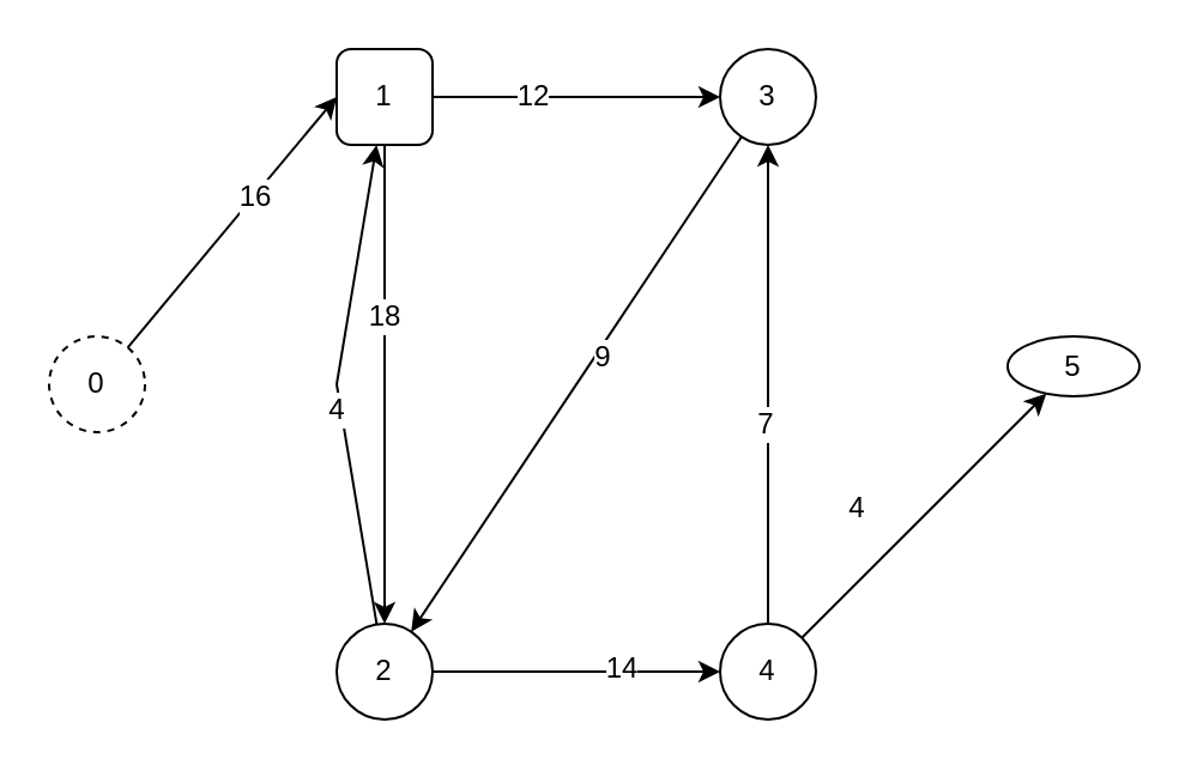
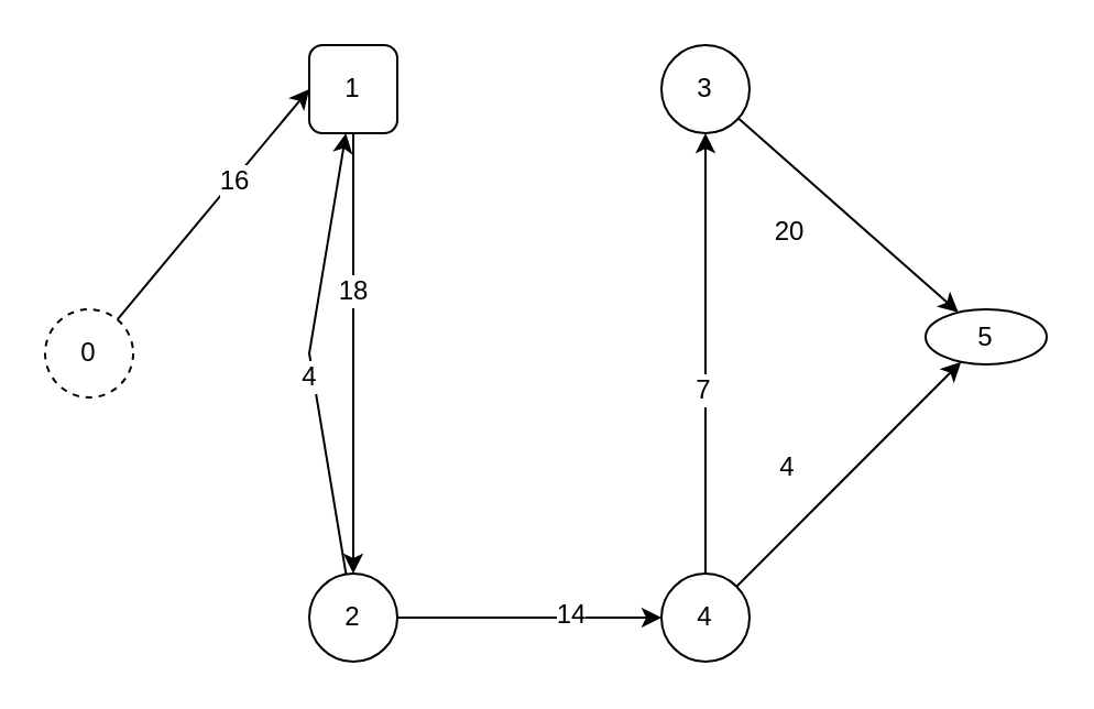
  <mxCell id="0" />
  <mxCell id="1" parent="0" />
  <mxCell id="2" style="rounded=0;orthogonalLoop=1;jettySize=auto;html=1;entryX=0;entryY=0.5;entryDx=0;entryDy=0;" edge="1" parent="1" source="4" target="9"><mxGeometry relative="1" as="geometry" /></mxCell>
  <mxCell id="3" value="16" style="text;html=1;resizable=0;points=[];align=center;verticalAlign=middle;labelBackgroundColor=#ffffff;" vertex="1" connectable="0" parent="2"><mxGeometry x="0.2" relative="1" as="geometry"><mxPoint as="offset" /></mxGeometry></mxCell>
  <mxCell id="4" value="0" style="ellipse;whiteSpace=wrap;html=1;aspect=fixed;dashed=1;" vertex="1" parent="1"><mxGeometry x="20" y="140" width="40" height="40" as="geometry" /></mxCell>
- <mxCell id="5" style="edgeStyle=orthogonalEdgeStyle;curved=1;rounded=0;orthogonalLoop=1;jettySize=auto;html=1;" edge="1" parent="1" source="9" target="19"><mxGeometry relative="1" as="geometry" /></mxCell>
- <mxCell id="6" value="12" style="text;html=1;resizable=0;points=[];align=center;verticalAlign=middle;labelBackgroundColor=#ffffff;" vertex="1" connectable="0" parent="5"><mxGeometry x="-0.317" y="1" relative="1" as="geometry"><mxPoint as="offset" /></mxGeometry></mxCell>
  <mxCell id="7" style="edgeStyle=orthogonalEdgeStyle;curved=1;rounded=0;orthogonalLoop=1;jettySize=auto;html=1;" edge="1" parent="1" source="9" target="14"><mxGeometry relative="1" as="geometry"><Array as="points"><mxPoint x="160" y="160" /><mxPoint x="160" y="160" /></Array></mxGeometry></mxCell>
  <mxCell id="8" value="18" style="text;html=1;resizable=0;points=[];align=center;verticalAlign=middle;labelBackgroundColor=#ffffff;" vertex="1" connectable="0" parent="7"><mxGeometry x="-0.292" y="-1" relative="1" as="geometry"><mxPoint as="offset" /></mxGeometry></mxCell>
  <mxCell id="9" value="1" style="whiteSpace=wrap;html=1;aspect=fixed;rounded=1;" vertex="1" parent="1"><mxGeometry x="140" y="20" width="40" height="40" as="geometry" /></mxCell>
  <mxCell id="10" style="edgeStyle=orthogonalEdgeStyle;curved=1;rounded=0;orthogonalLoop=1;jettySize=auto;html=1;" edge="1" parent="1" source="14" target="24"><mxGeometry relative="1" as="geometry" /></mxCell>
  <mxCell id="11" value="14" style="text;html=1;resizable=0;points=[];align=center;verticalAlign=middle;labelBackgroundColor=#ffffff;" vertex="1" connectable="0" parent="10"><mxGeometry x="0.3" y="2" relative="1" as="geometry"><mxPoint as="offset" /></mxGeometry></mxCell>
  <mxCell id="12" style="edgeStyle=none;rounded=0;orthogonalLoop=1;jettySize=auto;html=1;" edge="1" parent="1" source="14" target="9"><mxGeometry relative="1" as="geometry"><Array as="points"><mxPoint x="140" y="160" /></Array></mxGeometry></mxCell>
  <mxCell id="13" value="4" style="text;html=1;resizable=0;points=[];align=center;verticalAlign=middle;labelBackgroundColor=#ffffff;" vertex="1" connectable="0" parent="12"><mxGeometry x="-0.107" y="2" relative="1" as="geometry"><mxPoint as="offset" /></mxGeometry></mxCell>
  <mxCell id="14" value="2" style="ellipse;whiteSpace=wrap;html=1;aspect=fixed;" vertex="1" parent="1"><mxGeometry x="140" y="260" width="40" height="40" as="geometry" /></mxCell>
- <mxCell id="17" style="rounded=0;orthogonalLoop=1;jettySize=auto;html=1;" edge="1" parent="1" source="19" target="14"><mxGeometry relative="1" as="geometry" /></mxCell>
- <mxCell id="18" value="9" style="text;html=1;resizable=0;points=[];align=center;verticalAlign=middle;labelBackgroundColor=#ffffff;" vertex="1" connectable="0" parent="17"><mxGeometry x="-0.122" y="2" relative="1" as="geometry"><mxPoint as="offset" /></mxGeometry></mxCell>
+ <mxCell id="15" style="rounded=0;orthogonalLoop=1;jettySize=auto;html=1;" edge="1" parent="1" source="19" target="25"><mxGeometry relative="1" as="geometry" /></mxCell>
+ <mxCell id="16" value="20" style="text;html=1;resizable=0;points=[];align=center;verticalAlign=middle;labelBackgroundColor=#ffffff;" vertex="1" connectable="0" parent="15"><mxGeometry x="-0.23" y="-24" relative="1" as="geometry"><mxPoint as="offset" /></mxGeometry></mxCell>
  <mxCell id="19" value="3" style="ellipse;whiteSpace=wrap;html=1;aspect=fixed;" vertex="1" parent="1"><mxGeometry x="300" y="20" width="40" height="40" as="geometry" /></mxCell>
  <mxCell id="20" style="rounded=0;orthogonalLoop=1;jettySize=auto;html=1;" edge="1" parent="1" source="24" target="25"><mxGeometry relative="1" as="geometry" /></mxCell>
  <mxCell id="21" value="4" style="text;html=1;resizable=0;points=[];align=center;verticalAlign=middle;labelBackgroundColor=#ffffff;" vertex="1" connectable="0" parent="20"><mxGeometry x="-0.25" y="23" relative="1" as="geometry"><mxPoint as="offset" /></mxGeometry></mxCell>
  <mxCell id="22" style="edgeStyle=orthogonalEdgeStyle;curved=1;rounded=0;orthogonalLoop=1;jettySize=auto;html=1;" edge="1" parent="1" source="24" target="19"><mxGeometry relative="1" as="geometry" /></mxCell>
  <mxCell id="23" value="7" style="text;html=1;resizable=0;points=[];align=center;verticalAlign=middle;labelBackgroundColor=#ffffff;" vertex="1" connectable="0" parent="22"><mxGeometry x="-0.16" y="2" relative="1" as="geometry"><mxPoint as="offset" /></mxGeometry></mxCell>
  <mxCell id="24" value="4" style="ellipse;whiteSpace=wrap;html=1;aspect=fixed;" vertex="1" parent="1"><mxGeometry x="300" y="260" width="40" height="40" as="geometry" /></mxCell>
  <mxCell id="25" value="5" style="ellipse;whiteSpace=wrap;html=1;aspect=fixed;" vertex="1" parent="1"><mxGeometry x="420" y="140" width="55" height="25" as="geometry" /></mxCell>
